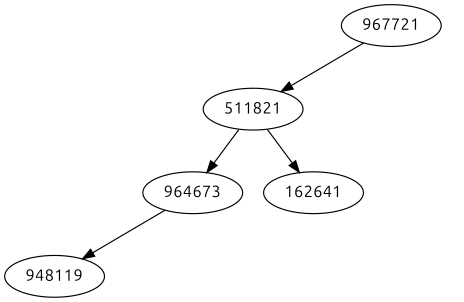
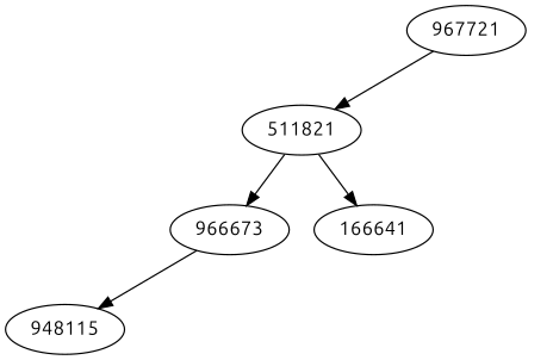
  digraph {
    fontname=Ubuntu
    node [fontname=Ubuntu]
    edge [fontname=Ubuntu]
    n1 [label=967721]
    n2 [label=511821]
    null967521 [style=invis]
-   964673
-   162641
-   948119
+   964673 [label=966673]
+   162641 [label=166641]
+   948119 [label=948115]
    null964673 [style=invis]
    n1 -> n2
    n1 -> null967521 [style=invis weight=100]
    n2 -> 964673
    n2 -> 162641
    964673 -> 948119
    964673 -> null964673 [style=invis weight=100]
  }
